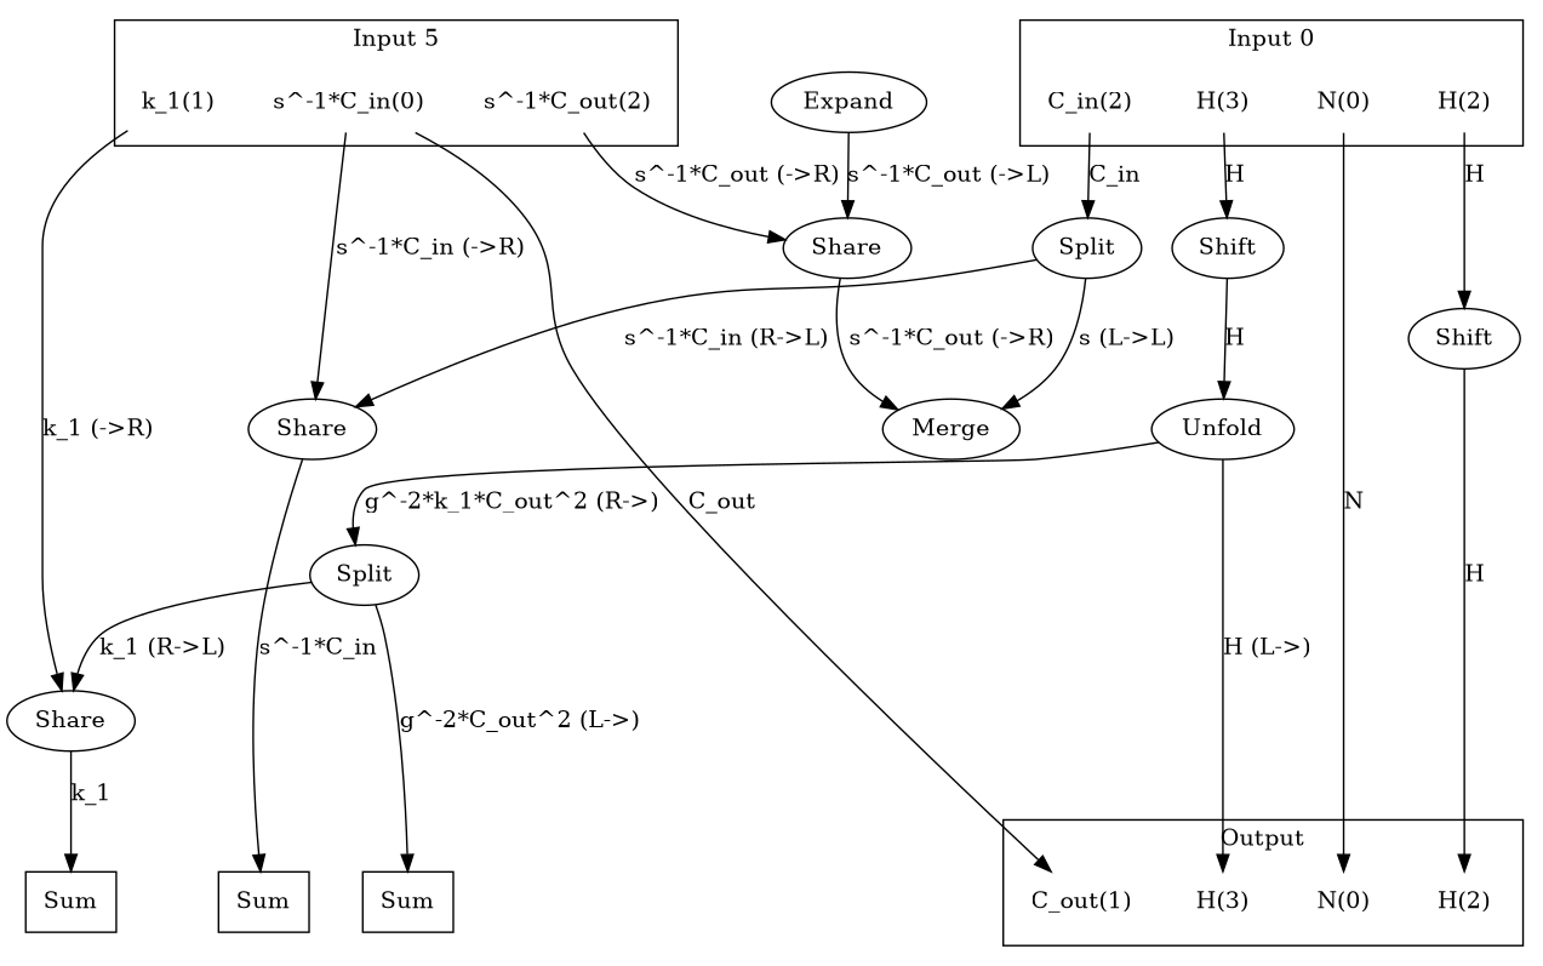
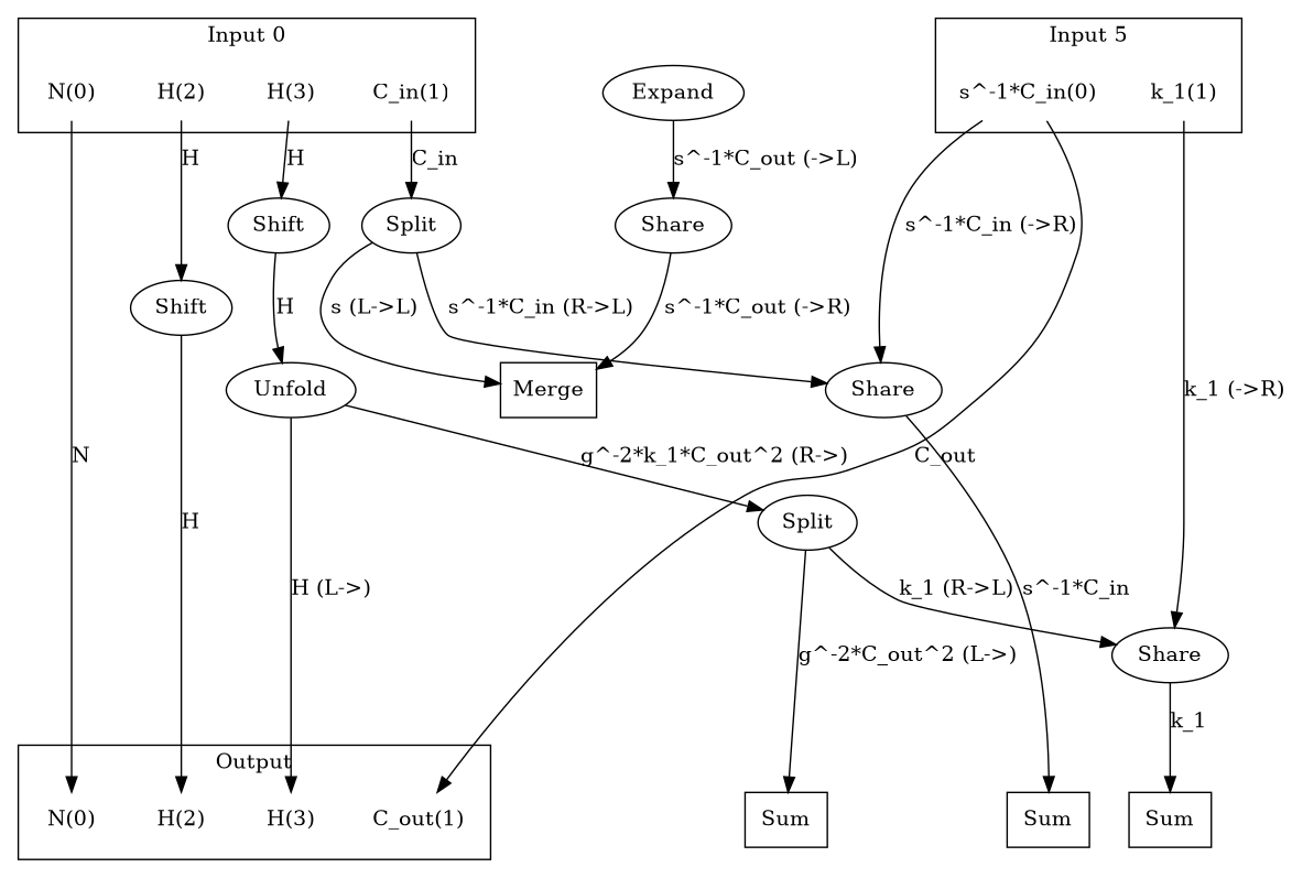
  digraph {
    newrank=true
    node [shape=none]
    n1 [label=Sum shape=box]
    n2 [label=Sum shape=box]
    n3 [label=Sum shape=box]
    n4 [label="N(0)"]
    n5 [label="C_out(1)"]
    n6 [label="H(2)"]
    n7 [label="H(3)"]
    n8 [label="N(0)"]
-   n9 [label="C_in(2)"]
+   n9 [label="C_in(1)"]
    n10 [label="H(2)"]
    n11 [label="H(3)"]
    n12 [label="s^-1*C_in(0)"]
    n13 [label="k_1(1)"]
-   n14 [label="s^-1*C_out(2)"]
    n15 [label=Split shape=""]
    n16 [label=Shift shape=""]
    n17 [label=Shift shape=""]
    n18 [label=Share shape=""]
    n19 [label=Share shape=""]
    n20 [label=Share shape=""]
    n21 [label=Unfold shape=""]
    n22 [label=Split shape=""]
-   n23 [label=Merge shape=""]
+   n23 [label=Merge shape=box]
    n24 [label=Expand shape=""]
    subgraph sub_1 {
      rank=same
      n1
      n2
      n3
      n4
      n5
      n6
      n7
    }
    subgraph sub_2 {
      rank=same
      n8
      n9
      n10
      n11
      n12
      n13
-     n14
    }
    subgraph cluster_3 {
      label=Output
      n4
      n5
      n6
      n7
    }
    subgraph cluster_4 {
      label="Input 5"
      n12
      n13
-     n14
    }
    subgraph cluster_5 {
      label="Input 0"
      n8
      n9
      n10
      n11
    }
    n8 -> n4 [label=N]
    n9 -> n15 [label=C_in]
    n10 -> n16 [label=H]
    n11 -> n17 [label=H]
    n12 -> n5 [label=C_out]
    n12 -> n18 [label="s^-1*C_in (->R)"]
    n13 -> n19 [label="k_1 (->R)"]
-   n14 -> n20 [label="s^-1*C_out (->R)"]
    n15 -> n18 [label="s^-1*C_in (R->L)"]
    n15 -> n23 [label="s (L->L)"]
    n16 -> n6 [label=H]
    n17 -> n21 [label=H]
    n18 -> n3 [label="s^-1*C_in"]
    n19 -> n1 [label=k_1]
    n20 -> n23 [label="s^-1*C_out (->R)"]
    n21 -> n7 [label="H (L->)"]
    n21 -> n22 [label="g^-2*k_1*C_out^2 (R->)"]
    n22 -> n2 [label="g^-2*C_out^2 (L->)"]
    n22 -> n19 [label="k_1 (R->L)"]
    n24 -> n20 [label="s^-1*C_out (->L)"]
  }
